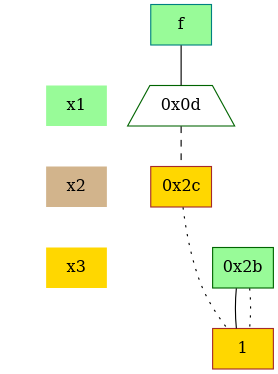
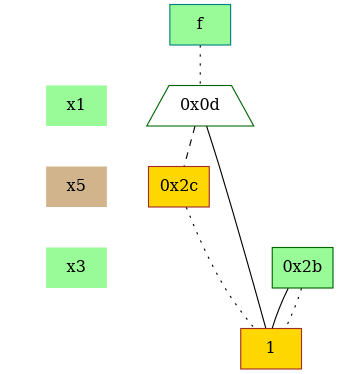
  digraph {
    node [shape=plaintext style=filled color=brown fillcolor=palegreen]
    edge [dir=none style=invis]
    "CONST NODES" [style=invis color="" fillcolor=""]
    " x1 "
-   " x2 " [fillcolor=tan]
-   " x3 " [color=darkgreen fillcolor=gold]
+   " x2 " [fillcolor=tan label=x5]
+   " x3 " [color=darkgreen]
    "  f  " [color=teal shape=box]
    n6 [color=darkgreen fillcolor=white label="0x0d" shape=trapezium]
    "0x2c" [fillcolor=gold shape=box]
    "0x2b" [color=darkgreen shape=box]
    n9 [fillcolor=gold label=1 shape=box]
    subgraph sub_1 {
      "CONST NODES"
      " x1 "
      " x2 "
      " x3 "
    }
    subgraph sub_2 {
      rank=same
      "  f  "
    }
    subgraph sub_3 {
      rank=same
      " x1 "
      n6
    }
    subgraph sub_4 {
      rank=same
      " x2 "
      "0x2c"
    }
    subgraph sub_5 {
      rank=same
      " x3 "
      "0x2b"
    }
    subgraph sub_6 {
      rank=same
      "CONST NODES"
      subgraph sub_7 {
        rank=same
        n9
      }
    }
    " x1 " -> " x2 "
    " x2 " -> " x3 "
    " x3 " -> "CONST NODES"
-   "  f  " -> n6 [style=solid]
+   "  f  " -> n6 [style=dotted]
    n6 -> "0x2c" [style=dashed]
+   n6 -> n9 [style=""]
    "0x2c" -> n9 [style=dotted]
    "0x2b" -> n9 [style=""]
    "0x2b" -> n9 [style=dotted]
  }
